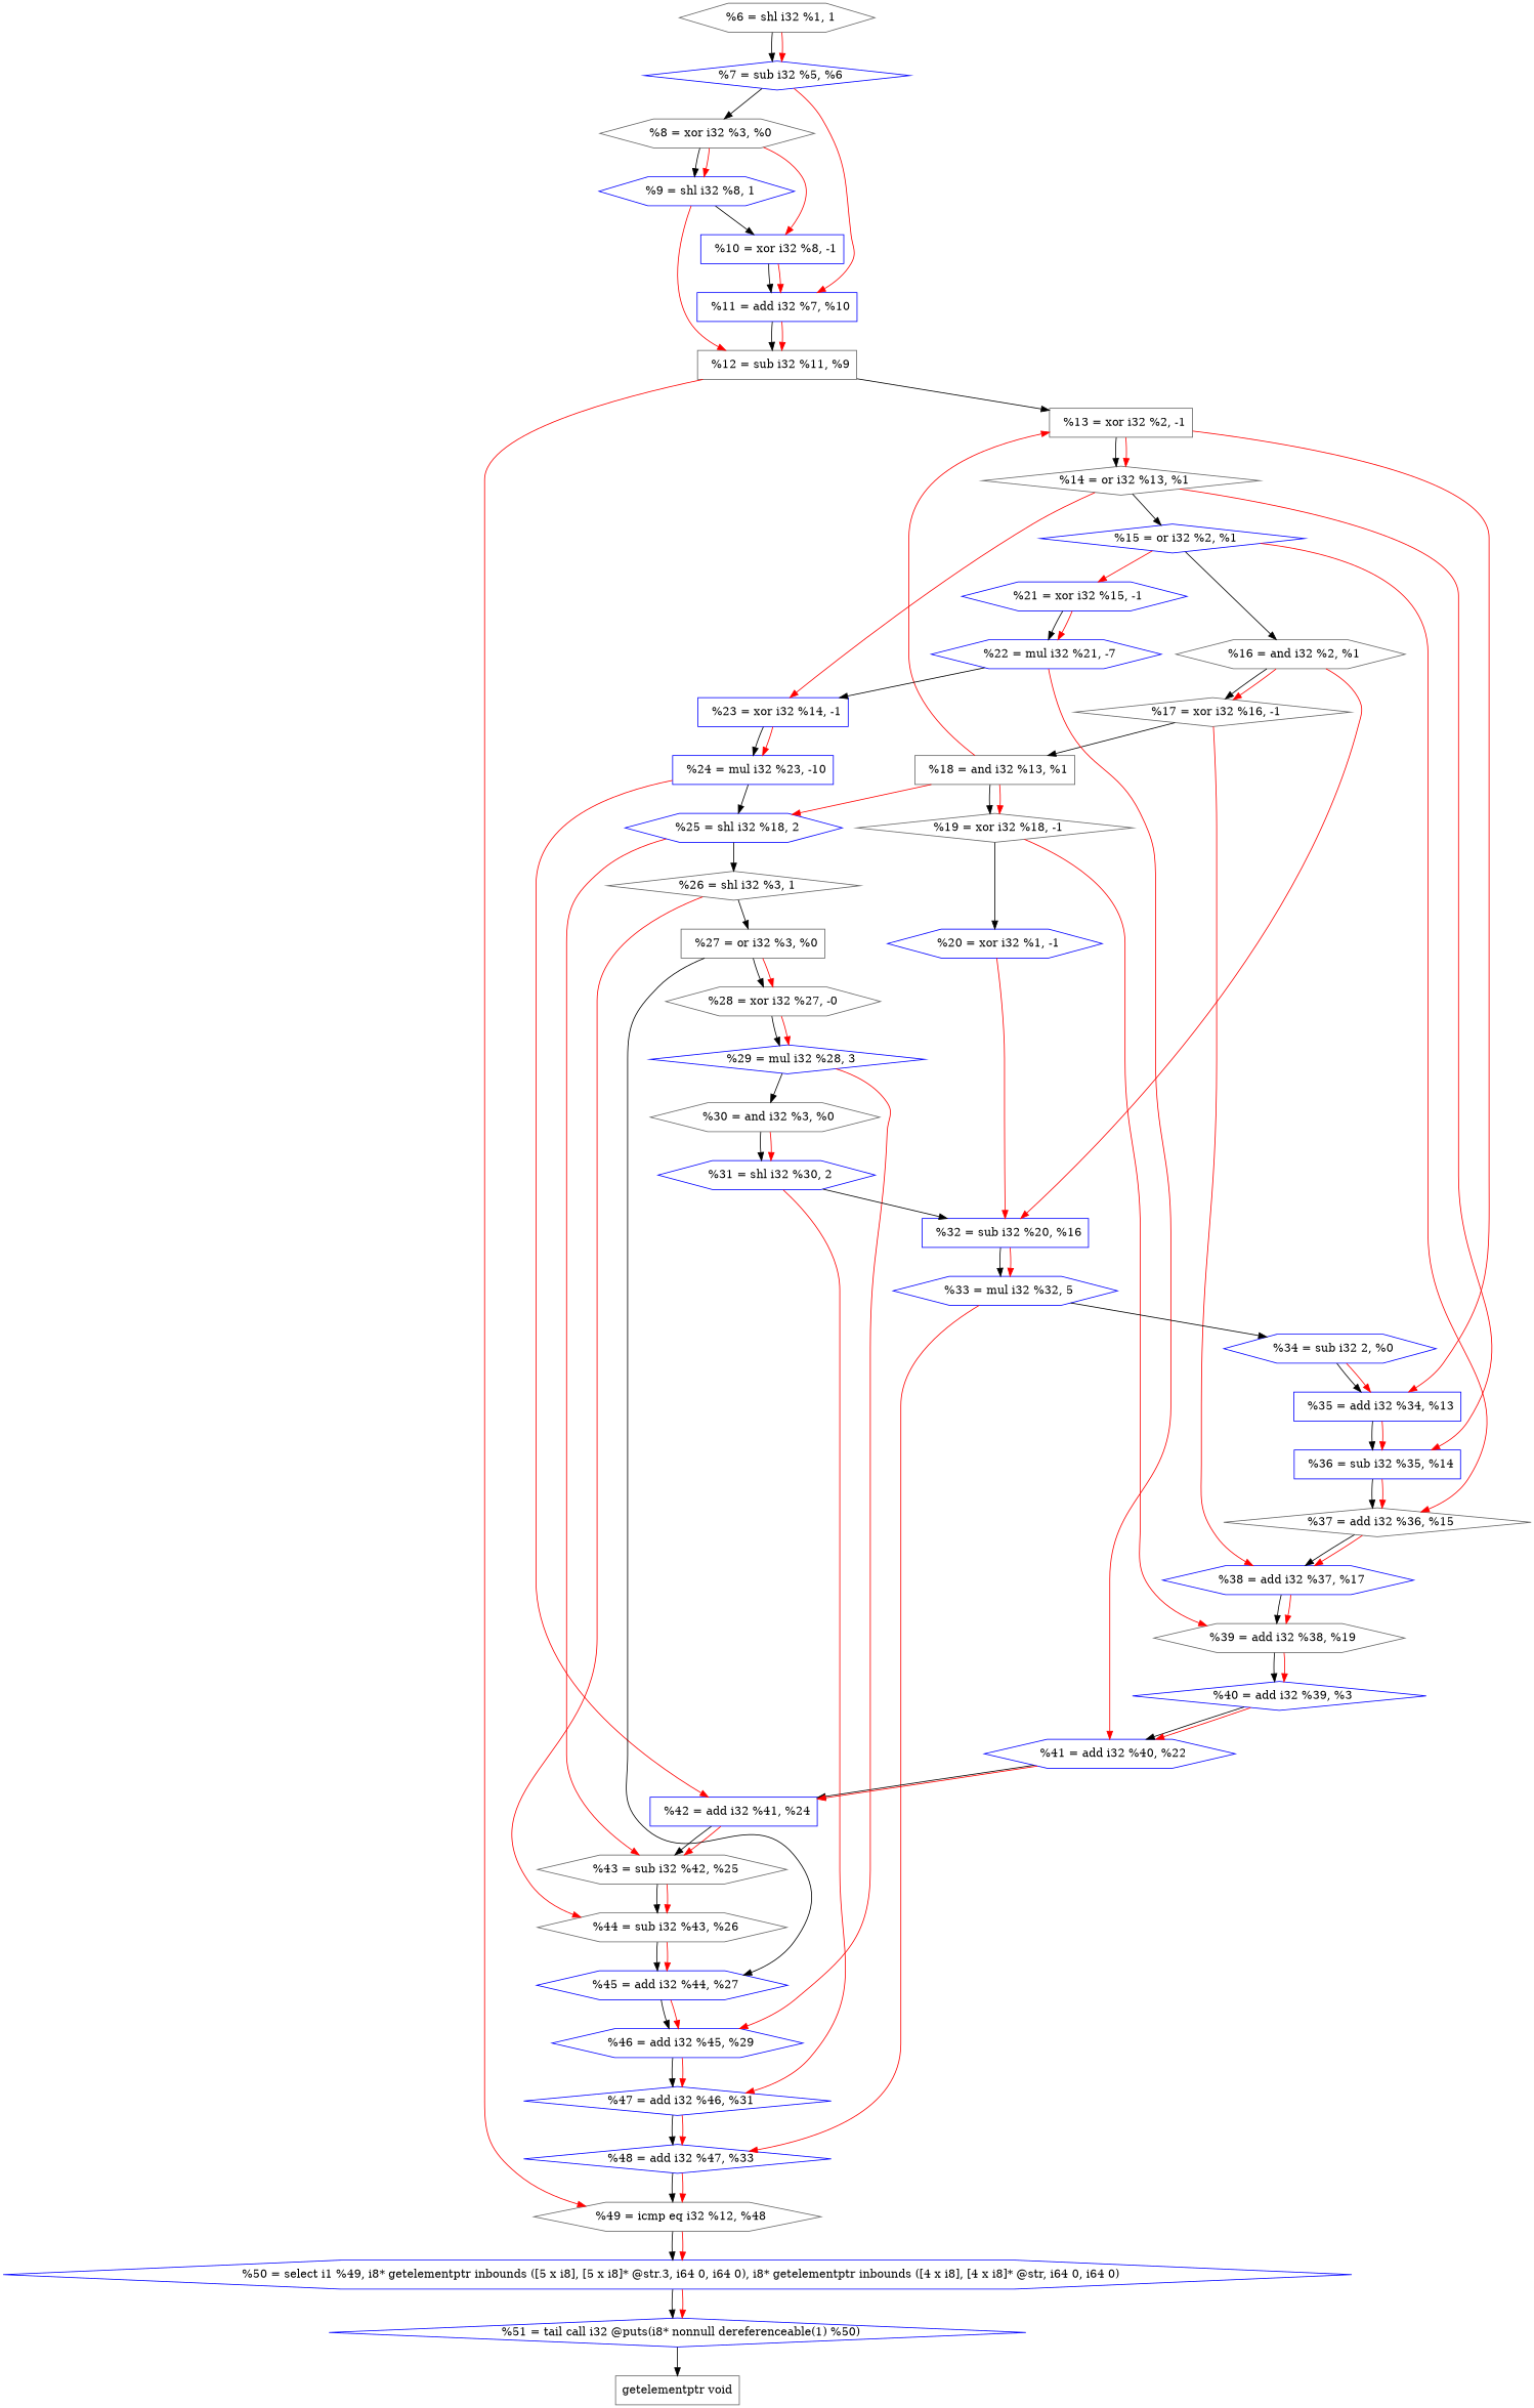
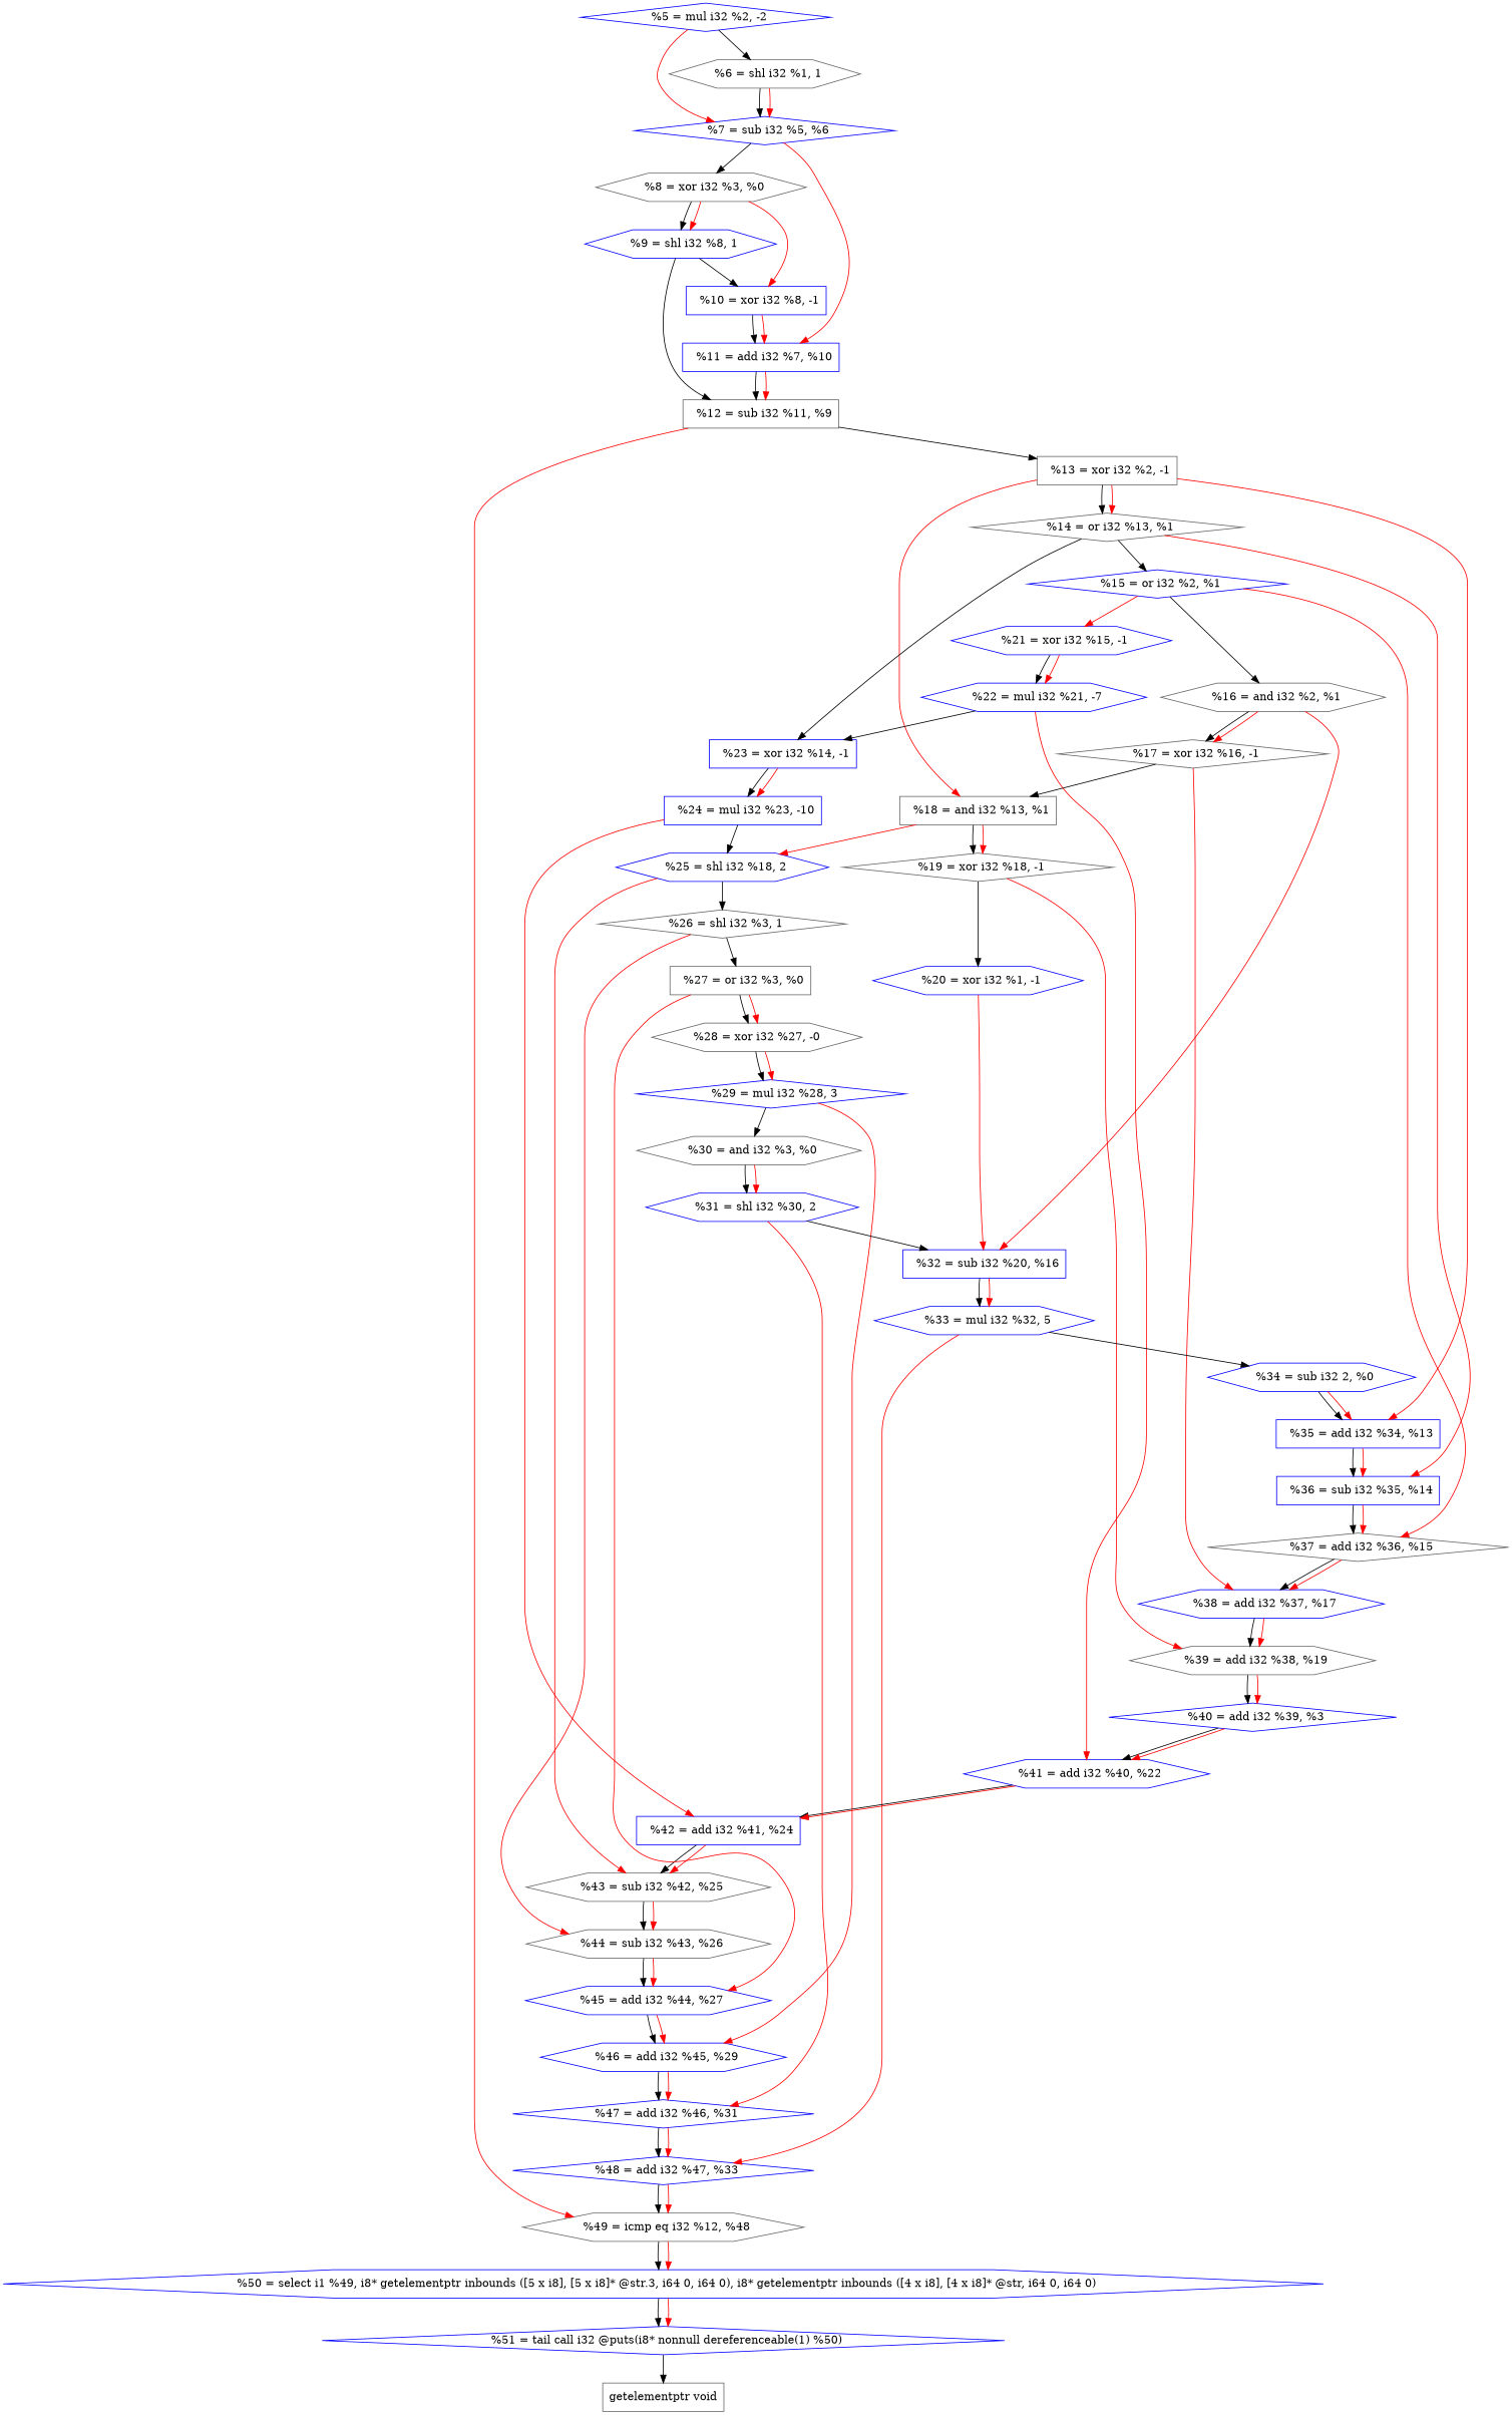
  digraph {
    node [color=blue shape=hexagon]
    edge [color=red]
+   n1 [label="  %5 = mul i32 %2, -2" shape=diamond]
    n2 [color=gray40 label="  %6 = shl i32 %1, 1"]
    n3 [label="  %7 = sub i32 %5, %6" shape=diamond]
    n4 [color=gray40 label="  %8 = xor i32 %3, %0"]
    n5 [label="  %11 = add i32 %7, %10" shape=box]
    n6 [label="  %9 = shl i32 %8, 1"]
    n7 [label="  %10 = xor i32 %8, -1" shape=box]
    n8 [color=gray40 label="  %12 = sub i32 %11, %9" shape=box]
    n9 [color=gray40 label="  %13 = xor i32 %2, -1" shape=box]
    n10 [color=gray40 label="  %49 = icmp eq i32 %12, %48"]
    n11 [color=gray40 label="  %14 = or i32 %13, %1" shape=diamond]
    n12 [color=gray40 label="  %18 = and i32 %13, %1" shape=box]
    n13 [label="  %35 = add i32 %34, %13" shape=box]
    n14 [label="  %50 = select i1 %49, i8* getelementptr inbounds ([5 x i8], [5 x i8]* @str.3, i64 0, i64 0), i8* getelementptr inbounds ([4 x i8], [4 x i8]* @str, i64 0, i64 0)"]
    n15 [label="  %15 = or i32 %2, %1" shape=diamond]
    n16 [label="  %23 = xor i32 %14, -1" shape=box]
    n17 [label="  %36 = sub i32 %35, %14" shape=box]
    n18 [color=gray40 label="  %19 = xor i32 %18, -1" shape=diamond]
    n19 [label="  %25 = shl i32 %18, 2"]
    n20 [color=gray40 label="  %16 = and i32 %2, %1"]
    n21 [label="  %21 = xor i32 %15, -1"]
    n22 [color=gray40 label="  %37 = add i32 %36, %15" shape=diamond]
    n23 [label="  %24 = mul i32 %23, -10" shape=box]
    n24 [color=gray40 label="  %17 = xor i32 %16, -1" shape=diamond]
    n25 [label="  %32 = sub i32 %20, %16" shape=box]
    n26 [label="  %22 = mul i32 %21, -7"]
    n27 [label="  %38 = add i32 %37, %17"]
    n28 [label="  %33 = mul i32 %32, 5"]
    n29 [color=gray40 label="  %39 = add i32 %38, %19"]
    n30 [label="  %20 = xor i32 %1, -1"]
    n31 [color=gray40 label="  %26 = shl i32 %3, 1" shape=diamond]
    n32 [color=gray40 label="  %43 = sub i32 %42, %25"]
    n33 [label="  %40 = add i32 %39, %3" shape=diamond]
    n34 [label="  %41 = add i32 %40, %22"]
    n35 [label="  %42 = add i32 %41, %24" shape=box]
    n36 [color=gray40 label="  %27 = or i32 %3, %0" shape=box]
    n37 [color=gray40 label="  %44 = sub i32 %43, %26"]
    n38 [color=gray40 label="%28 = xor i32 %27, -0"]
    n39 [label="  %45 = add i32 %44, %27"]
    n40 [label="  %29 = mul i32 %28, 3" shape=diamond]
    n41 [label="  %46 = add i32 %45, %29"]
    n42 [color=gray40 label="  %30 = and i32 %3, %0"]
    n43 [label="  %31 = shl i32 %30, 2"]
    n44 [label="  %47 = add i32 %46, %31" shape=diamond]
    n45 [label="  %48 = add i32 %47, %33" shape=diamond]
    n46 [label="  %34 = sub i32 2, %0"]
    n47 [label="  %51 = tail call i32 @puts(i8* nonnull dereferenceable(1) %50)" shape=diamond]
    n48 [color=gray40 label="getelementptr void" shape=box]
+   n1 -> n2 [color=""]
+   n1 -> n3
    n2 -> n3 [color=""]
    n2 -> n3
    n3 -> n4 [color=""]
    n3 -> n5
    n4 -> n6 [color=""]
    n4 -> n6
    n4 -> n7
    n5 -> n8 [color=""]
    n5 -> n8
    n6 -> n7 [color=""]
-   n6 -> n8
+   n6 -> n8 [color=black]
    n7 -> n5 [color=""]
    n7 -> n5
    n8 -> n9 [color=""]
    n8 -> n10
    n9 -> n11 [color=""]
    n9 -> n11
-   n12 -> n9
+   n9 -> n12
    n9 -> n13
    n10 -> n14 [color=""]
    n10 -> n14
    n11 -> n15 [color=""]
-   n11 -> n16
+   n11 -> n16 [color=black]
    n11 -> n17
    n12 -> n18 [color=""]
    n12 -> n18
    n12 -> n19
    n13 -> n17 [color=""]
    n13 -> n17
    n14 -> n47 [color=""]
    n14 -> n47
    n15 -> n20 [color=""]
    n15 -> n21
    n15 -> n22
    n16 -> n23 [color=""]
    n16 -> n23
    n17 -> n22 [color=""]
    n17 -> n22
    n18 -> n29
    n18 -> n30 [color=""]
    n19 -> n31 [color=""]
    n19 -> n32
    n20 -> n24 [color=""]
    n20 -> n24
    n20 -> n25
    n21 -> n26 [color=""]
    n21 -> n26
    n22 -> n27 [color=""]
    n22 -> n27
    n23 -> n19 [color=""]
    n23 -> n35
    n24 -> n12 [color=""]
    n24 -> n27
    n25 -> n28 [color=""]
    n25 -> n28
    n26 -> n16 [color=""]
    n26 -> n34
    n27 -> n29 [color=""]
    n27 -> n29
    n28 -> n45
    n28 -> n46 [color=""]
    n29 -> n33 [color=""]
    n29 -> n33
    n30 -> n25
    n31 -> n36 [color=""]
    n31 -> n37
    n32 -> n37 [color=""]
    n32 -> n37
    n33 -> n34 [color=""]
    n33 -> n34
    n34 -> n35 [color=""]
    n34 -> n35
    n35 -> n32 [color=""]
    n35 -> n32
    n36 -> n38 [color=""]
    n36 -> n38
-   n36 -> n39 [color=black]
+   n36 -> n39
    n37 -> n39 [color=""]
    n37 -> n39
    n38 -> n40 [color=""]
    n38 -> n40
    n39 -> n41 [color=""]
    n39 -> n41
    n40 -> n41
    n40 -> n42 [color=""]
    n41 -> n44 [color=""]
    n41 -> n44
    n42 -> n43 [color=""]
    n42 -> n43
    n43 -> n25 [color=""]
    n43 -> n44
    n44 -> n45 [color=""]
    n44 -> n45
    n45 -> n10 [color=""]
    n45 -> n10
    n46 -> n13 [color=""]
    n46 -> n13
    n47 -> n48 [color=""]
  }
